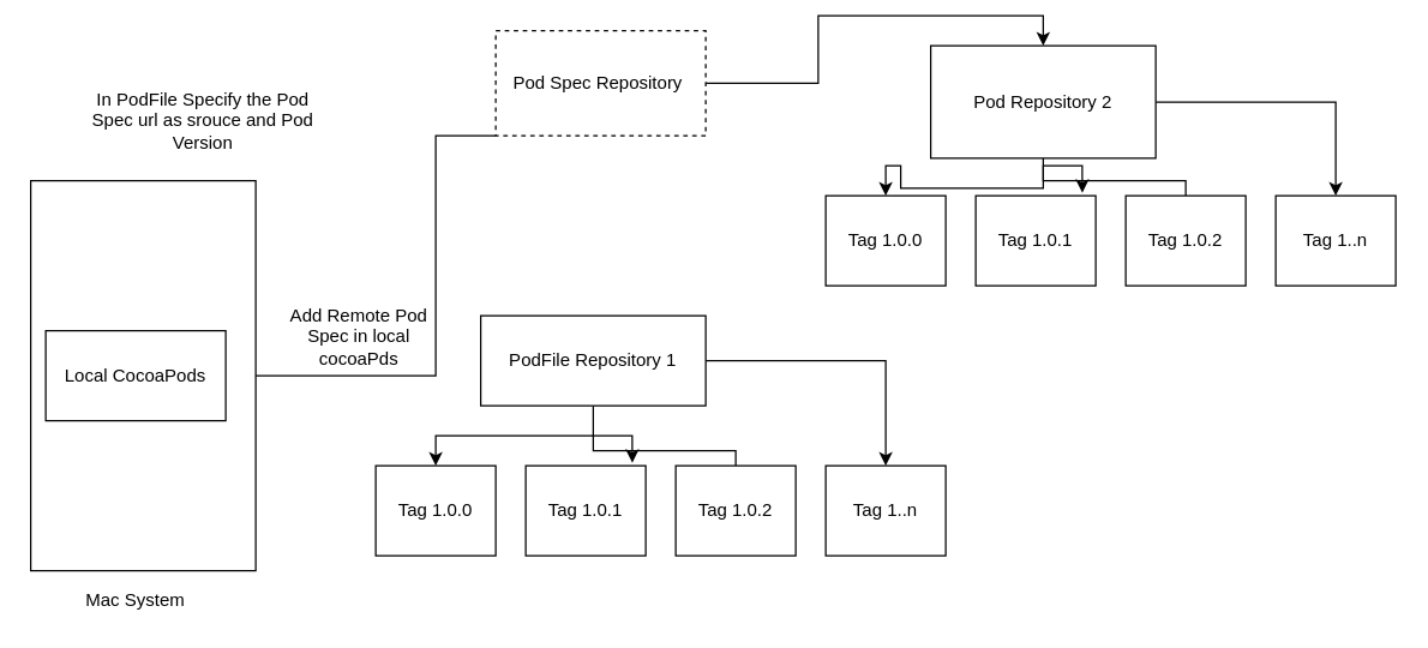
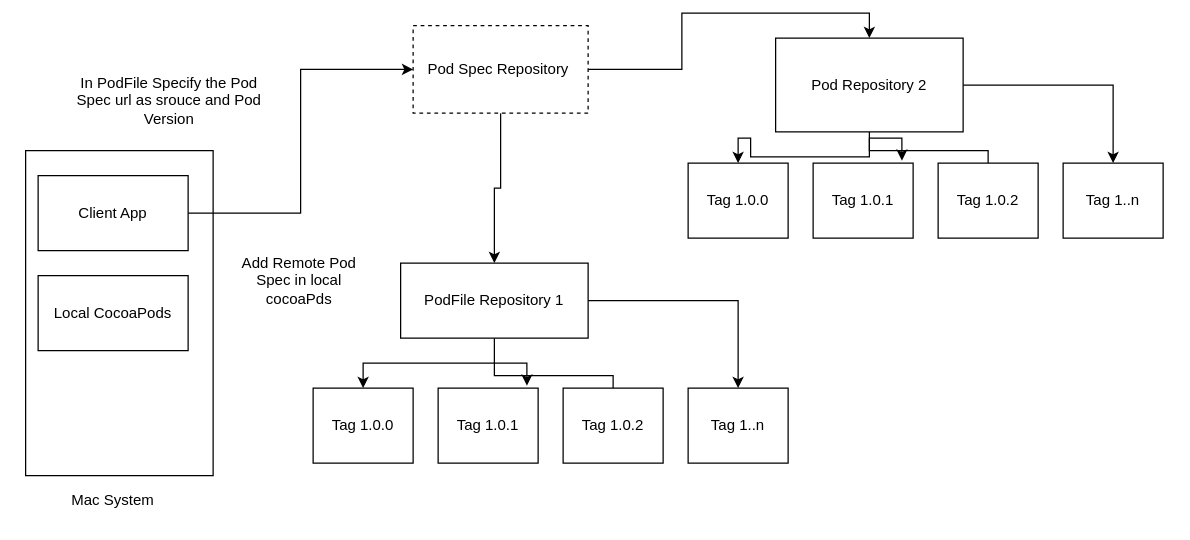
  <mxCell id="0" />
  <mxCell id="1" parent="0" />
+ <mxCell id="2" style="edgeStyle=orthogonalEdgeStyle;rounded=0;orthogonalLoop=1;jettySize=auto;html=1;entryX=0.5;entryY=0;entryDx=0;entryDy=0;" edge="1" parent="1" source="5" target="9"><mxGeometry relative="1" as="geometry" /></mxCell>
  <mxCell id="3" style="edgeStyle=orthogonalEdgeStyle;rounded=0;orthogonalLoop=1;jettySize=auto;html=1;entryX=0.5;entryY=0;entryDx=0;entryDy=0;" edge="1" parent="1" source="5" target="17"><mxGeometry relative="1" as="geometry" /></mxCell>
- <mxCell id="4" style="edgeStyle=orthogonalEdgeStyle;rounded=0;orthogonalLoop=1;jettySize=auto;html=1;entryX=1;entryY=0.5;entryDx=0;entryDy=0;" edge="1" parent="1" source="5" target="27"><mxGeometry relative="1" as="geometry"><Array as="points"><mxPoint x="290" y="90" /><mxPoint x="290" y="250" /></Array></mxGeometry></mxCell>
  <mxCell id="5" value="Pod Spec Repository&amp;nbsp;" style="rounded=0;whiteSpace=wrap;html=1;dashed=1;" vertex="1" parent="1"><mxGeometry x="330" y="20" width="140" height="70" as="geometry" /></mxCell>
  <mxCell id="6" style="edgeStyle=orthogonalEdgeStyle;rounded=0;orthogonalLoop=1;jettySize=auto;html=1;exitX=0.5;exitY=1;exitDx=0;exitDy=0;entryX=0.5;entryY=0;entryDx=0;entryDy=0;" edge="1" parent="1" source="9" target="10"><mxGeometry relative="1" as="geometry" /></mxCell>
  <mxCell id="7" style="edgeStyle=orthogonalEdgeStyle;rounded=0;orthogonalLoop=1;jettySize=auto;html=1;entryX=0.888;entryY=-0.033;entryDx=0;entryDy=0;entryPerimeter=0;exitX=0.5;exitY=0;exitDx=0;exitDy=0;" edge="1" parent="1" source="12" target="11"><mxGeometry relative="1" as="geometry"><mxPoint x="560" y="240" as="sourcePoint" /><Array as="points"><mxPoint x="490" y="300" /><mxPoint x="395" y="300" /><mxPoint x="395" y="290" /><mxPoint x="421" y="290" /></Array></mxGeometry></mxCell>
  <mxCell id="8" style="edgeStyle=orthogonalEdgeStyle;rounded=0;orthogonalLoop=1;jettySize=auto;html=1;entryX=0.5;entryY=0;entryDx=0;entryDy=0;" edge="1" parent="1" source="9" target="13"><mxGeometry relative="1" as="geometry" /></mxCell>
  <mxCell id="9" value="PodFile Repository 1" style="rounded=0;whiteSpace=wrap;html=1;" vertex="1" parent="1"><mxGeometry x="320" y="210" width="150" height="60" as="geometry" /></mxCell>
  <mxCell id="10" value="Tag 1.0.0" style="rounded=0;whiteSpace=wrap;html=1;" vertex="1" parent="1"><mxGeometry x="250" y="310" width="80" height="60" as="geometry" /></mxCell>
  <mxCell id="11" value="Tag 1.0.1" style="rounded=0;whiteSpace=wrap;html=1;" vertex="1" parent="1"><mxGeometry x="350" y="310" width="80" height="60" as="geometry" /></mxCell>
  <mxCell id="12" value="Tag 1.0.2" style="rounded=0;whiteSpace=wrap;html=1;" vertex="1" parent="1"><mxGeometry x="450" y="310" width="80" height="60" as="geometry" /></mxCell>
  <mxCell id="13" value="Tag 1..n" style="rounded=0;whiteSpace=wrap;html=1;" vertex="1" parent="1"><mxGeometry x="550" y="310" width="80" height="60" as="geometry" /></mxCell>
  <mxCell id="14" style="edgeStyle=orthogonalEdgeStyle;rounded=0;orthogonalLoop=1;jettySize=auto;html=1;exitX=0.5;exitY=1;exitDx=0;exitDy=0;entryX=0.5;entryY=0;entryDx=0;entryDy=0;" edge="1" parent="1" source="17" target="18"><mxGeometry relative="1" as="geometry" /></mxCell>
  <mxCell id="15" style="edgeStyle=orthogonalEdgeStyle;rounded=0;orthogonalLoop=1;jettySize=auto;html=1;entryX=0.888;entryY=-0.033;entryDx=0;entryDy=0;entryPerimeter=0;exitX=0.5;exitY=0;exitDx=0;exitDy=0;" edge="1" parent="1" source="20" target="19"><mxGeometry relative="1" as="geometry"><mxPoint x="860" y="60" as="sourcePoint" /><Array as="points"><mxPoint x="790" y="120" /><mxPoint x="695" y="120" /><mxPoint x="695" y="110" /><mxPoint x="721" y="110" /></Array></mxGeometry></mxCell>
  <mxCell id="16" style="edgeStyle=orthogonalEdgeStyle;rounded=0;orthogonalLoop=1;jettySize=auto;html=1;entryX=0.5;entryY=0;entryDx=0;entryDy=0;" edge="1" parent="1" source="17" target="21"><mxGeometry relative="1" as="geometry" /></mxCell>
  <mxCell id="17" value="Pod Repository 2" style="rounded=0;whiteSpace=wrap;html=1;" vertex="1" parent="1"><mxGeometry x="620" y="30" width="150" height="75" as="geometry" /></mxCell>
  <mxCell id="18" value="Tag 1.0.0" style="rounded=0;whiteSpace=wrap;html=1;" vertex="1" parent="1"><mxGeometry x="550" y="130" width="80" height="60" as="geometry" /></mxCell>
  <mxCell id="19" value="Tag 1.0.1" style="rounded=0;whiteSpace=wrap;html=1;" vertex="1" parent="1"><mxGeometry x="650" y="130" width="80" height="60" as="geometry" /></mxCell>
  <mxCell id="20" value="Tag 1.0.2" style="rounded=0;whiteSpace=wrap;html=1;" vertex="1" parent="1"><mxGeometry x="750" y="130" width="80" height="60" as="geometry" /></mxCell>
  <mxCell id="21" value="Tag 1..n" style="rounded=0;whiteSpace=wrap;html=1;" vertex="1" parent="1"><mxGeometry x="850" y="130" width="80" height="60" as="geometry" /></mxCell>
  <mxCell id="22" value="In PodFile Specify the Pod Spec url as srouce and Pod Version" style="text;html=1;strokeColor=none;fillColor=none;align=center;verticalAlign=middle;whiteSpace=wrap;rounded=0;" vertex="1" parent="1"><mxGeometry x="50" y="70" width="170" height="20" as="geometry" /></mxCell>
  <mxCell id="23" value="" style="rounded=0;whiteSpace=wrap;html=1;" vertex="1" parent="1"><mxGeometry x="20" y="120" width="150" height="260" as="geometry" /></mxCell>
+ <mxCell id="24" style="edgeStyle=orthogonalEdgeStyle;rounded=0;orthogonalLoop=1;jettySize=auto;html=1;entryX=0;entryY=0.5;entryDx=0;entryDy=0;" edge="1" parent="1" source="25" target="5"><mxGeometry relative="1" as="geometry" /></mxCell>
+ <mxCell id="25" value="Client App" style="rounded=0;whiteSpace=wrap;html=1;" vertex="1" parent="1"><mxGeometry x="30" y="140" width="120" height="60" as="geometry" /></mxCell>
  <mxCell id="26" value="Mac System" style="text;html=1;strokeColor=none;fillColor=none;align=center;verticalAlign=middle;whiteSpace=wrap;rounded=0;" vertex="1" parent="1"><mxGeometry x="50" y="390" width="80" height="20" as="geometry" /></mxCell>
  <mxCell id="27" value="Local CocoaPods" style="rounded=0;whiteSpace=wrap;html=1;" vertex="1" parent="1"><mxGeometry x="30" y="220" width="120" height="60" as="geometry" /></mxCell>
  <mxCell id="28" value="Add Remote Pod Spec in local cocoaPds" style="text;html=1;strokeColor=none;fillColor=none;align=center;verticalAlign=middle;whiteSpace=wrap;rounded=0;" vertex="1" parent="1"><mxGeometry x="189" y="214" width="100" height="20" as="geometry" /></mxCell>
